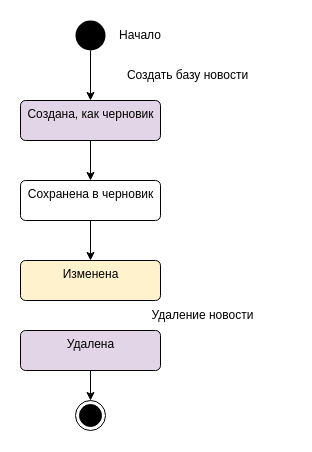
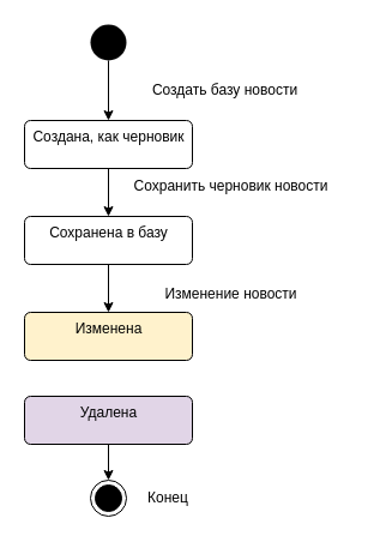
  <mxCell id="0" />
  <mxCell id="1" parent="0" />
  <mxCell id="2" style="edgeStyle=orthogonalEdgeStyle;rounded=0;orthogonalLoop=1;jettySize=auto;html=1;" parent="1" source="3" target="5" edge="1"><mxGeometry relative="1" as="geometry" /></mxCell>
  <mxCell id="3" value="" style="ellipse;fillColor=#000000;strokeColor=none;" parent="1" vertex="1"><mxGeometry x="75" y="20" width="30" height="30" as="geometry" /></mxCell>
  <mxCell id="4" style="edgeStyle=orthogonalEdgeStyle;rounded=0;orthogonalLoop=1;jettySize=auto;html=1;" parent="1" source="5" target="7" edge="1"><mxGeometry relative="1" as="geometry" /></mxCell>
- <mxCell id="5" value="Создана, как черновик" style="html=1;align=center;verticalAlign=top;rounded=1;absoluteArcSize=1;arcSize=10;dashed=0;fillColor=#e1d5e7;" parent="1" vertex="1"><mxGeometry x="20" y="100" width="140" height="40" as="geometry" /></mxCell>
+ <mxCell id="5" value="Создана, как черновик" style="html=1;align=center;verticalAlign=top;rounded=1;absoluteArcSize=1;arcSize=10;dashed=0;" parent="1" vertex="1"><mxGeometry x="20" y="100" width="140" height="40" as="geometry" /></mxCell>
  <mxCell id="6" style="edgeStyle=orthogonalEdgeStyle;rounded=0;orthogonalLoop=1;jettySize=auto;html=1;" parent="1" source="7" target="8" edge="1"><mxGeometry relative="1" as="geometry" /></mxCell>
- <mxCell id="7" value="Сохранена в черновик" style="html=1;align=center;verticalAlign=top;rounded=1;absoluteArcSize=1;arcSize=10;dashed=0;" parent="1" vertex="1"><mxGeometry x="20" y="180" width="140" height="40" as="geometry" /></mxCell>
+ <mxCell id="7" value="Сохранена в базу" style="html=1;align=center;verticalAlign=top;rounded=1;absoluteArcSize=1;arcSize=10;dashed=0;" parent="1" vertex="1"><mxGeometry x="20" y="180" width="140" height="40" as="geometry" /></mxCell>
  <mxCell id="8" value="&lt;div&gt;Изменена&lt;/div&gt;" style="html=1;align=center;verticalAlign=top;rounded=1;absoluteArcSize=1;arcSize=10;dashed=0;fillColor=#fff2cc;" parent="1" vertex="1"><mxGeometry x="20" y="260" width="140" height="40" as="geometry" /></mxCell>
  <mxCell id="9" style="edgeStyle=orthogonalEdgeStyle;rounded=0;orthogonalLoop=1;jettySize=auto;html=1;" parent="1" source="10" target="11" edge="1"><mxGeometry relative="1" as="geometry" /></mxCell>
  <mxCell id="10" value="Удалена" style="html=1;align=center;verticalAlign=top;rounded=1;absoluteArcSize=1;arcSize=10;dashed=0;fillColor=#e1d5e7;" parent="1" vertex="1"><mxGeometry x="20" y="330" width="140" height="40" as="geometry" /></mxCell>
  <mxCell id="11" value="" style="ellipse;html=1;shape=endState;fillColor=#000000;strokeColor=#000000;" parent="1" vertex="1"><mxGeometry x="75" y="400" width="30" height="30" as="geometry" /></mxCell>
- <mxCell id="12" value="&lt;div&gt;Начало&lt;/div&gt;" style="text;html=1;strokeColor=none;fillColor=none;align=center;verticalAlign=middle;whiteSpace=wrap;rounded=0;" parent="1" vertex="1"><mxGeometry x="110" y="20" width="60" height="30" as="geometry" /></mxCell>
  <mxCell id="13" value="&lt;div&gt;Создать базу новости&lt;/div&gt;" style="text;html=1;strokeColor=none;fillColor=none;align=center;verticalAlign=middle;whiteSpace=wrap;rounded=0;" parent="1" vertex="1"><mxGeometry x="100" y="60" width="175" height="30" as="geometry" /></mxCell>
- <mxCell id="16" value="&lt;div&gt;Удаление новости&lt;/div&gt;" style="text;html=1;strokeColor=none;fillColor=none;align=center;verticalAlign=middle;whiteSpace=wrap;rounded=0;" parent="1" vertex="1"><mxGeometry x="115" y="300" width="175" height="30" as="geometry" /></mxCell>
+ <mxCell id="14" value="&lt;div&gt;Сохранить черновик новости&lt;/div&gt;" style="text;html=1;strokeColor=none;fillColor=none;align=center;verticalAlign=middle;whiteSpace=wrap;rounded=0;" parent="1" vertex="1"><mxGeometry x="105" y="140" width="175" height="30" as="geometry" /></mxCell>
+ <mxCell id="15" value="&lt;div&gt;Изменение новости&lt;br&gt;&lt;/div&gt;" style="text;html=1;strokeColor=none;fillColor=none;align=center;verticalAlign=middle;whiteSpace=wrap;rounded=0;" parent="1" vertex="1"><mxGeometry x="105" y="230" width="175" height="30" as="geometry" /></mxCell>
+ <mxCell id="17" value="Конец" style="text;html=1;strokeColor=none;fillColor=none;align=center;verticalAlign=middle;whiteSpace=wrap;rounded=0;" parent="1" vertex="1"><mxGeometry x="105" y="400" width="70" height="30" as="geometry" /></mxCell>
